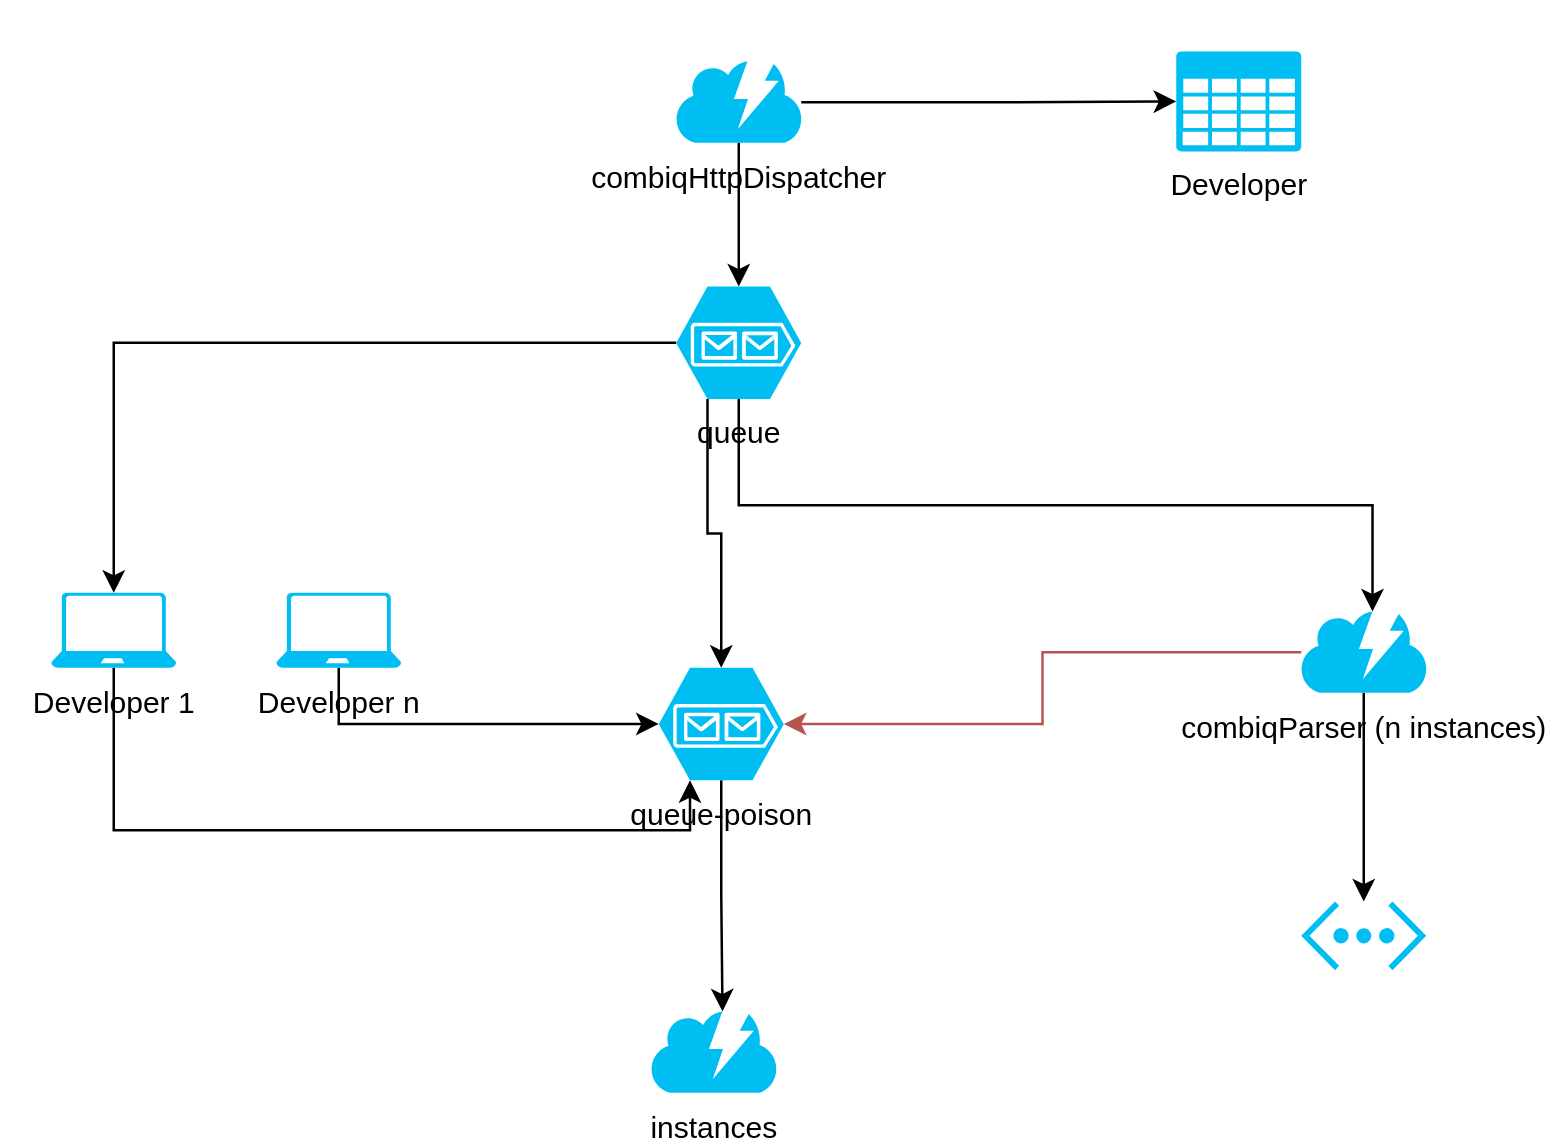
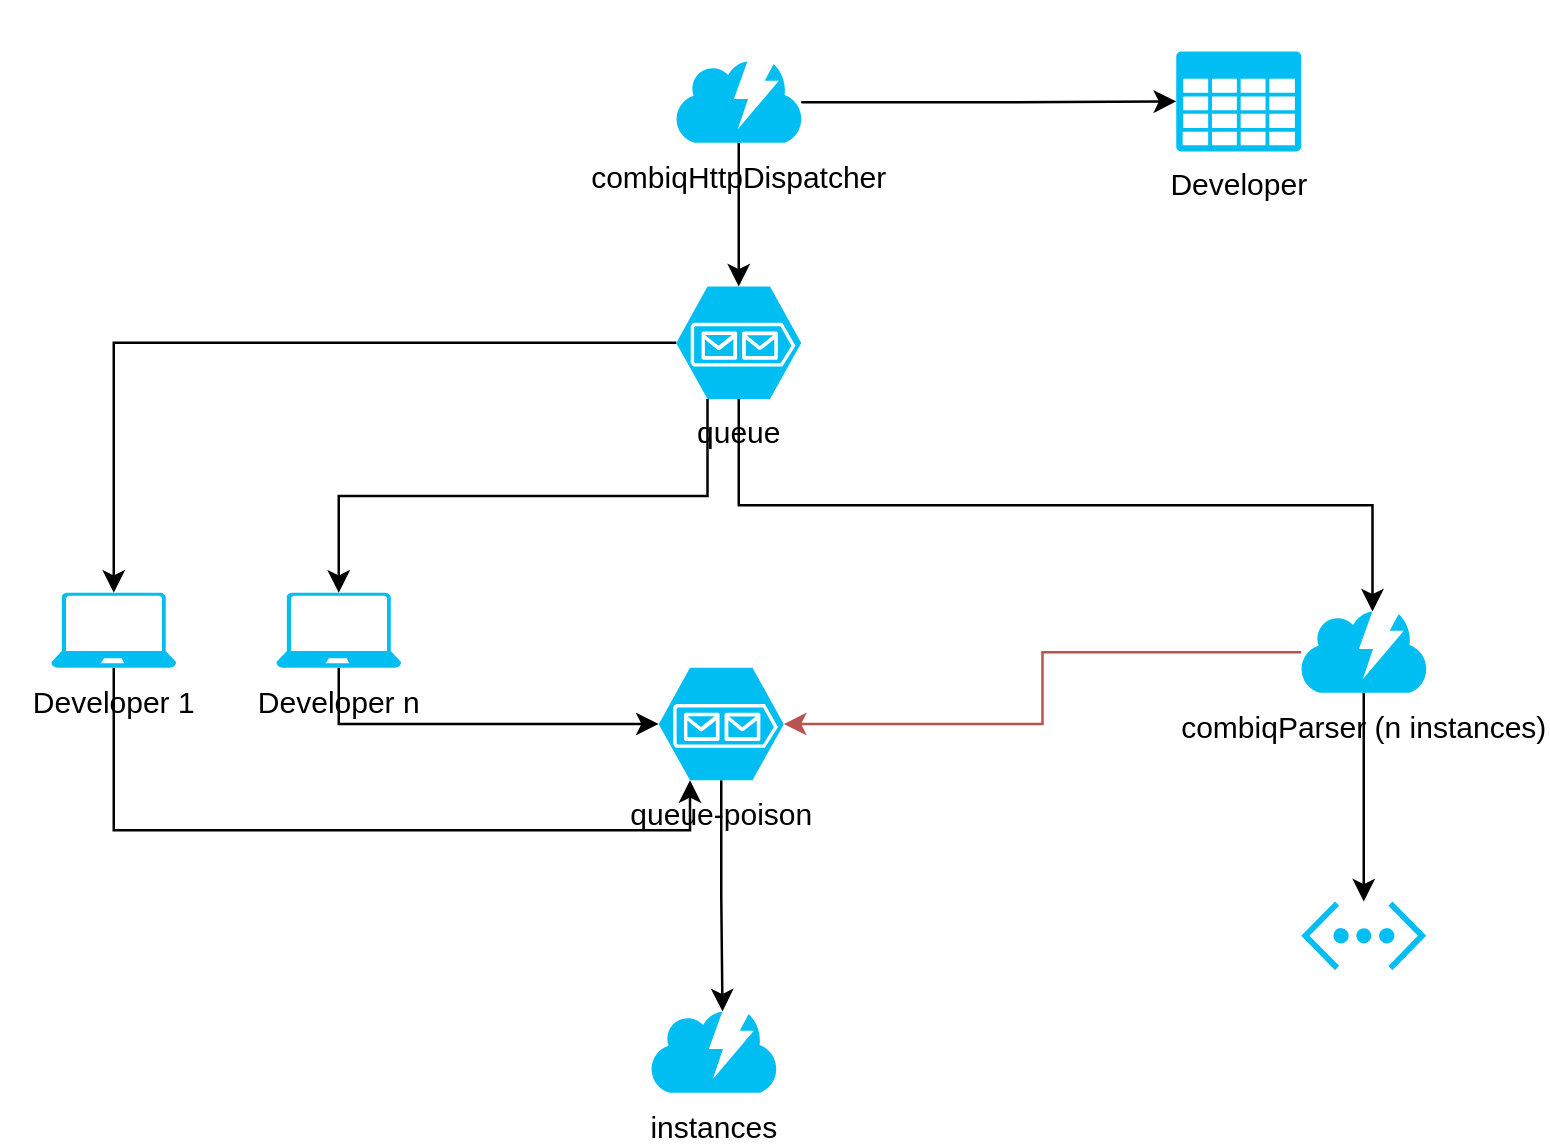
  <mxCell id="0" />
  <mxCell id="1" parent="0" />
  <mxCell id="2" style="edgeStyle=orthogonalEdgeStyle;rounded=0;orthogonalLoop=1;jettySize=auto;html=1;exitX=0.5;exitY=1;exitDx=0;exitDy=0;exitPerimeter=0;entryX=0.57;entryY=0;entryDx=0;entryDy=0;entryPerimeter=0;" parent="1" source="5" target="8" edge="1"><mxGeometry relative="1" as="geometry" /></mxCell>
- <mxCell id="3" style="edgeStyle=orthogonalEdgeStyle;rounded=0;orthogonalLoop=1;jettySize=auto;html=1;exitX=0.25;exitY=1;exitDx=0;exitDy=0;exitPerimeter=0;" parent="1" source="5" target="13" edge="1"><mxGeometry relative="1" as="geometry" /></mxCell>
+ <mxCell id="3" style="edgeStyle=orthogonalEdgeStyle;rounded=0;orthogonalLoop=1;jettySize=auto;html=1;exitX=0.25;exitY=1;exitDx=0;exitDy=0;exitPerimeter=0;entryX=0.5;entryY=0;entryDx=0;entryDy=0;entryPerimeter=0;" parent="1" source="5" target="19" edge="1"><mxGeometry relative="1" as="geometry" /></mxCell>
  <mxCell id="4" style="edgeStyle=orthogonalEdgeStyle;rounded=0;orthogonalLoop=1;jettySize=auto;html=1;exitX=0;exitY=0.5;exitDx=0;exitDy=0;exitPerimeter=0;" parent="1" source="5" target="17" edge="1"><mxGeometry relative="1" as="geometry" /></mxCell>
  <mxCell id="5" value="queue" style="verticalLabelPosition=bottom;html=1;verticalAlign=top;align=center;strokeColor=none;fillColor=#00BEF2;shape=mxgraph.azure.storage_queue;" parent="1" vertex="1"><mxGeometry x="270" y="114" width="50" height="45" as="geometry" /></mxCell>
  <mxCell id="6" style="edgeStyle=orthogonalEdgeStyle;rounded=0;orthogonalLoop=1;jettySize=auto;html=1;entryX=1;entryY=0.5;entryDx=0;entryDy=0;entryPerimeter=0;fillColor=#f8cecc;strokeColor=#b85450;" parent="1" source="8" target="13" edge="1"><mxGeometry relative="1" as="geometry" /></mxCell>
  <mxCell id="7" style="edgeStyle=orthogonalEdgeStyle;rounded=0;orthogonalLoop=1;jettySize=auto;html=1;entryX=0.5;entryY=0;entryDx=0;entryDy=0;entryPerimeter=0;" parent="1" source="8" target="15" edge="1"><mxGeometry relative="1" as="geometry" /></mxCell>
  <mxCell id="8" value="combiqParser (n instances)" style="verticalLabelPosition=bottom;html=1;verticalAlign=top;align=center;strokeColor=none;fillColor=#00BEF2;shape=mxgraph.azure.content_delivery_network;" parent="1" vertex="1"><mxGeometry x="520" y="244" width="50" height="32.5" as="geometry" /></mxCell>
  <mxCell id="9" style="edgeStyle=orthogonalEdgeStyle;rounded=0;orthogonalLoop=1;jettySize=auto;html=1;entryX=0.5;entryY=0;entryDx=0;entryDy=0;entryPerimeter=0;" parent="1" source="11" target="5" edge="1"><mxGeometry relative="1" as="geometry" /></mxCell>
  <mxCell id="10" style="edgeStyle=orthogonalEdgeStyle;rounded=0;orthogonalLoop=1;jettySize=auto;html=1;entryX=0;entryY=0.5;entryDx=0;entryDy=0;entryPerimeter=0;" edge="1" parent="1" source="11" target="20"><mxGeometry relative="1" as="geometry" /></mxCell>
  <mxCell id="11" value="combiqHttpDispatcher" style="verticalLabelPosition=bottom;html=1;verticalAlign=top;align=center;strokeColor=none;fillColor=#00BEF2;shape=mxgraph.azure.content_delivery_network;" parent="1" vertex="1"><mxGeometry x="270" y="24" width="50" height="32.5" as="geometry" /></mxCell>
  <mxCell id="12" style="edgeStyle=orthogonalEdgeStyle;rounded=0;orthogonalLoop=1;jettySize=auto;html=1;exitX=0.5;exitY=1;exitDx=0;exitDy=0;exitPerimeter=0;entryX=0.57;entryY=0;entryDx=0;entryDy=0;entryPerimeter=0;" parent="1" source="13" target="14" edge="1"><mxGeometry relative="1" as="geometry" /></mxCell>
  <mxCell id="13" value="queue-poison&lt;br&gt;" style="verticalLabelPosition=bottom;html=1;verticalAlign=top;align=center;strokeColor=none;fillColor=#00BEF2;shape=mxgraph.azure.storage_queue;" parent="1" vertex="1"><mxGeometry x="263" y="266.5" width="50" height="45" as="geometry" /></mxCell>
  <mxCell id="14" value="instances" style="verticalLabelPosition=bottom;html=1;verticalAlign=top;align=center;strokeColor=none;fillColor=#00BEF2;shape=mxgraph.azure.content_delivery_network;" parent="1" vertex="1"><mxGeometry x="260" y="404" width="50" height="32.5" as="geometry" /></mxCell>
  <mxCell id="15" value="" style="verticalLabelPosition=bottom;html=1;verticalAlign=top;align=center;strokeColor=none;fillColor=#00BEF2;shape=mxgraph.azure.virtual_network;pointerEvents=1;" parent="1" vertex="1"><mxGeometry x="520" y="360" width="50" height="27.5" as="geometry" /></mxCell>
  <mxCell id="16" style="edgeStyle=orthogonalEdgeStyle;rounded=0;orthogonalLoop=1;jettySize=auto;html=1;exitX=0.5;exitY=1;exitDx=0;exitDy=0;exitPerimeter=0;entryX=0.25;entryY=1;entryDx=0;entryDy=0;entryPerimeter=0;" parent="1" source="17" target="13" edge="1"><mxGeometry relative="1" as="geometry" /></mxCell>
  <mxCell id="17" value="Developer 1" style="verticalLabelPosition=bottom;html=1;verticalAlign=top;align=center;strokeColor=none;fillColor=#00BEF2;shape=mxgraph.azure.laptop;pointerEvents=1;" parent="1" vertex="1"><mxGeometry x="20" y="236.5" width="50" height="30" as="geometry" /></mxCell>
  <mxCell id="18" style="edgeStyle=orthogonalEdgeStyle;rounded=0;orthogonalLoop=1;jettySize=auto;html=1;exitX=0.5;exitY=1;exitDx=0;exitDy=0;exitPerimeter=0;entryX=0;entryY=0.5;entryDx=0;entryDy=0;entryPerimeter=0;" parent="1" source="19" target="13" edge="1"><mxGeometry relative="1" as="geometry" /></mxCell>
  <mxCell id="19" value="Developer n" style="verticalLabelPosition=bottom;html=1;verticalAlign=top;align=center;strokeColor=none;fillColor=#00BEF2;shape=mxgraph.azure.laptop;pointerEvents=1;" parent="1" vertex="1"><mxGeometry x="110" y="236.5" width="50" height="30" as="geometry" /></mxCell>
  <mxCell id="20" value="Developer" style="verticalLabelPosition=bottom;html=1;verticalAlign=top;align=center;strokeColor=none;fillColor=#00BEF2;shape=mxgraph.azure.storage;pointerEvents=1;" vertex="1" parent="1"><mxGeometry x="470" y="20" width="50" height="40" as="geometry" /></mxCell>
